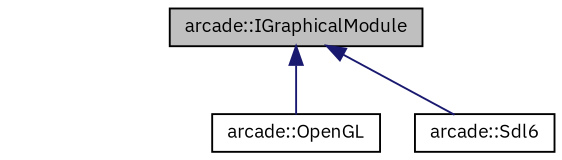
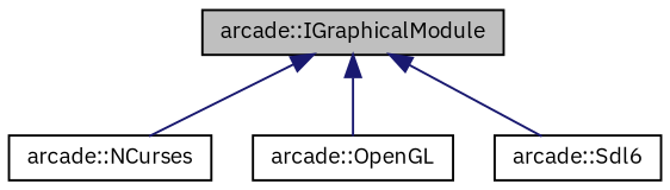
  digraph {
    fontname="IBM Plex Sans"
    node [color=black fillcolor=white fontname="IBM Plex Sans" fontsize=10 shape=record style=filled]
    edge [color=midnightblue dir=back fontname="IBM Plex Sans" fontsize=10 labelfontname=Helvetica labelfontsize=10 style=solid]
    n1 [fillcolor=grey75 fontcolor=black height=0.2 label="arcade::IGraphicalModule" width=0.4]
+   n2 [height=0.2 label="arcade::NCurses" width=0.4]
    n3 [height=0.2 label="arcade::OpenGL" width=0.4]
    n4 [height=0.2 label="arcade::Sdl6" width=0.4]
+   n1 -> n2
    n1 -> n3
    n1 -> n4
  }
